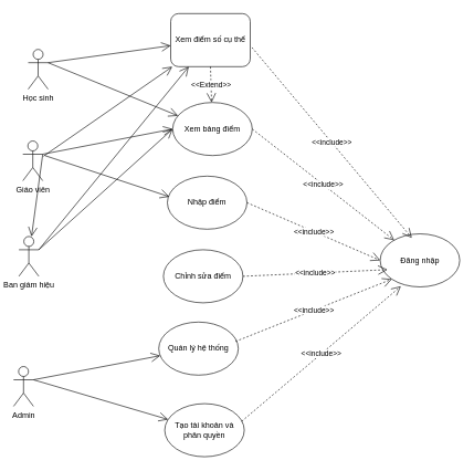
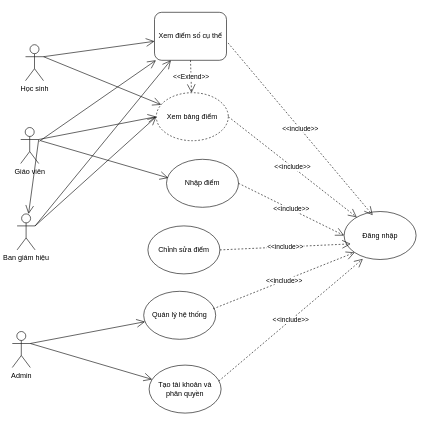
  <mxCell id="0" />
  <mxCell id="1" parent="0" />
  <mxCell id="2" value="Học sinh" style="shape=umlActor;verticalLabelPosition=bottom;verticalAlign=top;html=1;outlineConnect=0;labelBackgroundColor=none;" vertex="1" parent="1"><mxGeometry x="42" y="74" width="30" height="60" as="geometry" /></mxCell>
  <mxCell id="3" value="Giáo viên" style="shape=umlActor;verticalLabelPosition=bottom;verticalAlign=top;html=1;outlineConnect=0;labelBackgroundColor=none;" vertex="1" parent="1"><mxGeometry x="34" y="212" width="30" height="60" as="geometry" /></mxCell>
  <mxCell id="4" value="Ban giám hiệu" style="shape=umlActor;verticalLabelPosition=bottom;verticalAlign=top;html=1;outlineConnect=0;labelBackgroundColor=none;" vertex="1" parent="1"><mxGeometry x="28" y="356" width="30" height="60" as="geometry" /></mxCell>
  <mxCell id="5" value="Admin" style="shape=umlActor;verticalLabelPosition=bottom;verticalAlign=top;html=1;outlineConnect=0;labelBackgroundColor=none;" vertex="1" parent="1"><mxGeometry x="20" y="552" width="30" height="60" as="geometry" /></mxCell>
  <mxCell id="6" value="Xem điểm số cụ thể" style="whiteSpace=wrap;html=1;labelBackgroundColor=none;rounded=1;" vertex="1" parent="1"><mxGeometry x="257" y="20" width="120" height="80" as="geometry" /></mxCell>
- <mxCell id="7" value="Xem bảng điểm" style="ellipse;whiteSpace=wrap;html=1;labelBackgroundColor=none;" vertex="1" parent="1"><mxGeometry x="260" y="154" width="120" height="80" as="geometry" /></mxCell>
+ <mxCell id="7" value="Xem bảng điểm" style="ellipse;whiteSpace=wrap;html=1;labelBackgroundColor=none;dashed=1;" vertex="1" parent="1"><mxGeometry x="260" y="154" width="120" height="80" as="geometry" /></mxCell>
  <mxCell id="8" value="Chỉnh sửa điểm" style="ellipse;whiteSpace=wrap;html=1;" vertex="1" parent="1"><mxGeometry x="246" y="376" width="120" height="80" as="geometry" /></mxCell>
- <mxCell id="9" value="Nhập điểm" style="ellipse;whiteSpace=wrap;html=1;" vertex="1" parent="1"><mxGeometry x="252" y="265" width="120" height="80" as="geometry" /></mxCell>
+ <mxCell id="9" value="Nhập điểm" style="ellipse;whiteSpace=wrap;html=1;" vertex="1" parent="1"><mxGeometry x="277" y="265" width="120" height="80" as="geometry" /></mxCell>
  <mxCell id="10" value="Đăng nhập" style="ellipse;whiteSpace=wrap;html=1;" vertex="1" parent="1"><mxGeometry x="573" y="352" width="120" height="80" as="geometry" /></mxCell>
  <mxCell id="11" value="" style="endArrow=open;endFill=1;endSize=12;html=1;rounded=0;exitX=1;exitY=0.333;exitDx=0;exitDy=0;exitPerimeter=0;" edge="1" parent="1" source="2" target="6"><mxGeometry width="160" relative="1" as="geometry"><mxPoint x="62" y="103.5" as="sourcePoint" /><mxPoint x="222" y="103.5" as="targetPoint" /></mxGeometry></mxCell>
  <mxCell id="12" value="" style="endArrow=open;endFill=1;endSize=12;html=1;rounded=0;entryX=0.067;entryY=0.25;entryDx=0;entryDy=0;entryPerimeter=0;exitX=1;exitY=0.333;exitDx=0;exitDy=0;exitPerimeter=0;" edge="1" parent="1" source="2" target="7"><mxGeometry width="160" relative="1" as="geometry"><mxPoint x="47" y="104" as="sourcePoint" /><mxPoint x="235" y="173" as="targetPoint" /></mxGeometry></mxCell>
  <mxCell id="13" value="&amp;lt;&amp;lt;Extend&amp;gt;&amp;gt;" style="endArrow=open;endSize=12;dashed=1;html=1;rounded=0;exitX=0.5;exitY=1;exitDx=0;exitDy=0;" edge="1" parent="1" source="6" target="7"><mxGeometry x="0.001" width="160" relative="1" as="geometry"><mxPoint x="254" y="369" as="sourcePoint" /><mxPoint x="414" y="369" as="targetPoint" /><mxPoint as="offset" /></mxGeometry></mxCell>
  <mxCell id="14" value="" style="endArrow=open;endFill=1;endSize=12;html=1;rounded=0;exitX=1;exitY=0.333;exitDx=0;exitDy=0;exitPerimeter=0;entryX=0;entryY=0.5;entryDx=0;entryDy=0;" edge="1" parent="1" source="3" target="7"><mxGeometry width="160" relative="1" as="geometry"><mxPoint x="254" y="369" as="sourcePoint" /><mxPoint x="414" y="369" as="targetPoint" /></mxGeometry></mxCell>
  <mxCell id="15" value="" style="endArrow=open;endFill=1;endSize=12;html=1;rounded=0;" edge="1" parent="1" target="6"><mxGeometry width="160" relative="1" as="geometry"><mxPoint x="65" y="235" as="sourcePoint" /><mxPoint x="414" y="369" as="targetPoint" /></mxGeometry></mxCell>
  <mxCell id="16" value="" style="endArrow=open;endFill=1;endSize=12;html=1;rounded=0;entryX=0.025;entryY=0.388;entryDx=0;entryDy=0;entryPerimeter=0;" edge="1" parent="1" target="9"><mxGeometry width="160" relative="1" as="geometry"><mxPoint x="67" y="234" as="sourcePoint" /><mxPoint x="414" y="369" as="targetPoint" /></mxGeometry></mxCell>
  <mxCell id="17" value="" style="endArrow=open;endFill=1;endSize=12;html=1;rounded=0;exitX=1;exitY=0.333;exitDx=0;exitDy=0;exitPerimeter=0;" edge="1" parent="1" source="3" target="4"><mxGeometry width="160" relative="1" as="geometry"><mxPoint x="254" y="369" as="sourcePoint" /><mxPoint x="414" y="369" as="targetPoint" /></mxGeometry></mxCell>
  <mxCell id="18" value="Quán lý hệ thống" style="ellipse;whiteSpace=wrap;html=1;" vertex="1" parent="1"><mxGeometry x="239" y="485" width="120" height="80" as="geometry" /></mxCell>
  <mxCell id="19" value="Tạo tài khoản và phân quyền" style="ellipse;whiteSpace=wrap;html=1;" vertex="1" parent="1"><mxGeometry x="248" y="608" width="120" height="80" as="geometry" /></mxCell>
  <mxCell id="20" value="&amp;lt;&amp;lt;include&amp;gt;&amp;gt;" style="endArrow=open;endSize=12;dashed=1;html=1;rounded=0;exitX=1;exitY=0.5;exitDx=0;exitDy=0;" edge="1" parent="1" source="7" target="10"><mxGeometry width="160" relative="1" as="geometry"><mxPoint x="231" y="359" as="sourcePoint" /><mxPoint x="391" y="359" as="targetPoint" /></mxGeometry></mxCell>
  <mxCell id="21" value="&amp;lt;&amp;lt;include&amp;gt;&amp;gt;" style="endArrow=open;endSize=12;dashed=1;html=1;rounded=0;exitX=1;exitY=0.5;exitDx=0;exitDy=0;entryX=0;entryY=0.5;entryDx=0;entryDy=0;" edge="1" parent="1" source="9" target="10"><mxGeometry width="160" relative="1" as="geometry"><mxPoint x="383" y="316" as="sourcePoint" /><mxPoint x="597" y="484" as="targetPoint" /></mxGeometry></mxCell>
  <mxCell id="22" value="&amp;lt;&amp;lt;include&amp;gt;&amp;gt;" style="endArrow=open;endSize=12;dashed=1;html=1;rounded=0;exitX=1.021;exitY=0.638;exitDx=0;exitDy=0;exitPerimeter=0;entryX=0.397;entryY=0.076;entryDx=0;entryDy=0;entryPerimeter=0;" edge="1" parent="1" source="6" target="10"><mxGeometry width="160" relative="1" as="geometry"><mxPoint x="372" y="47" as="sourcePoint" /><mxPoint x="611.28" y="357.96" as="targetPoint" /></mxGeometry></mxCell>
  <mxCell id="23" value="&amp;lt;&amp;lt;include&amp;gt;&amp;gt;" style="endArrow=open;endSize=12;dashed=1;html=1;rounded=0;exitX=1;exitY=0.5;exitDx=0;exitDy=0;" edge="1" parent="1" source="8"><mxGeometry width="160" relative="1" as="geometry"><mxPoint x="410" y="224" as="sourcePoint" /><mxPoint x="584" y="406" as="targetPoint" /></mxGeometry></mxCell>
  <mxCell id="24" value="&amp;lt;&amp;lt;include&amp;gt;&amp;gt;" style="endArrow=open;endSize=12;dashed=1;html=1;rounded=0;exitX=0.965;exitY=0.365;exitDx=0;exitDy=0;exitPerimeter=0;entryX=0;entryY=1;entryDx=0;entryDy=0;" edge="1" parent="1" source="18" target="10"><mxGeometry width="160" relative="1" as="geometry"><mxPoint x="420" y="234" as="sourcePoint" /><mxPoint x="583" y="423" as="targetPoint" /></mxGeometry></mxCell>
  <mxCell id="25" value="&amp;lt;&amp;lt;include&amp;gt;&amp;gt;" style="endArrow=open;endSize=12;dashed=1;html=1;rounded=0;exitX=0.968;exitY=0.332;exitDx=0;exitDy=0;exitPerimeter=0;entryX=0.26;entryY=0.988;entryDx=0;entryDy=0;entryPerimeter=0;" edge="1" parent="1" source="19" target="10"><mxGeometry width="160" relative="1" as="geometry"><mxPoint x="430" y="244" as="sourcePoint" /><mxPoint x="644" y="412" as="targetPoint" /></mxGeometry></mxCell>
  <mxCell id="26" value="" style="endArrow=open;endFill=1;endSize=12;html=1;rounded=0;exitX=1;exitY=0.333;exitDx=0;exitDy=0;exitPerimeter=0;entryX=0;entryY=0.5;entryDx=0;entryDy=0;" edge="1" parent="1" source="4" target="7"><mxGeometry width="160" relative="1" as="geometry"><mxPoint x="231" y="359" as="sourcePoint" /><mxPoint x="197" y="448" as="targetPoint" /></mxGeometry></mxCell>
  <mxCell id="27" value="" style="endArrow=open;endFill=1;endSize=12;html=1;rounded=0;exitX=1;exitY=0.333;exitDx=0;exitDy=0;exitPerimeter=0;" edge="1" parent="1" source="4" target="6"><mxGeometry width="160" relative="1" as="geometry"><mxPoint x="231" y="359" as="sourcePoint" /><mxPoint x="391" y="359" as="targetPoint" /></mxGeometry></mxCell>
  <mxCell id="28" value="" style="endArrow=open;endFill=1;endSize=12;html=1;rounded=0;exitX=1;exitY=0.333;exitDx=0;exitDy=0;exitPerimeter=0;" edge="1" parent="1" source="5" target="18"><mxGeometry width="160" relative="1" as="geometry"><mxPoint x="231" y="359" as="sourcePoint" /><mxPoint x="391" y="359" as="targetPoint" /></mxGeometry></mxCell>
  <mxCell id="29" value="" style="endArrow=open;endFill=1;endSize=12;html=1;rounded=0;exitX=1;exitY=0.333;exitDx=0;exitDy=0;exitPerimeter=0;" edge="1" parent="1" source="5" target="19"><mxGeometry width="160" relative="1" as="geometry"><mxPoint x="231" y="359" as="sourcePoint" /><mxPoint x="391" y="359" as="targetPoint" /></mxGeometry></mxCell>
